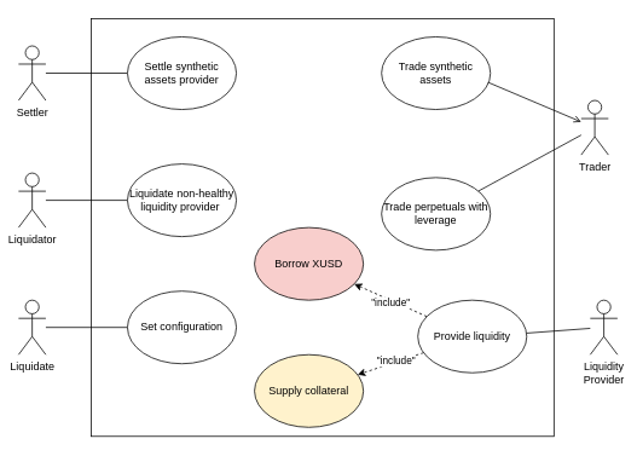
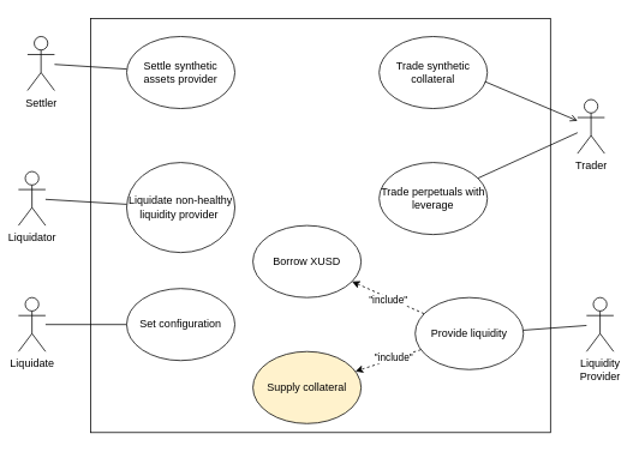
  <mxCell id="0" />
  <mxCell id="1" parent="0" />
  <mxCell id="2" value="Trader" style="shape=umlActor;verticalLabelPosition=bottom;verticalAlign=top;html=1;outlineConnect=0;" vertex="1" parent="1"><mxGeometry x="640" y="110" width="30" height="60" as="geometry" /></mxCell>
  <mxCell id="3" value="Liquidity&lt;div&gt;Provider&lt;/div&gt;&lt;div&gt;&lt;br&gt;&lt;/div&gt;" style="shape=umlActor;verticalLabelPosition=bottom;verticalAlign=top;html=1;outlineConnect=0;" vertex="1" parent="1"><mxGeometry x="650" y="330" width="30" height="60" as="geometry" /></mxCell>
  <mxCell id="4" value="Liquidator" style="shape=umlActor;verticalLabelPosition=bottom;verticalAlign=top;html=1;outlineConnect=0;" vertex="1" parent="1"><mxGeometry x="20" y="190" width="30" height="60" as="geometry" /></mxCell>
- <mxCell id="5" value="Settler" style="shape=umlActor;verticalLabelPosition=bottom;verticalAlign=top;html=1;outlineConnect=0;" vertex="1" parent="1"><mxGeometry x="20" y="50" width="30" height="60" as="geometry" /></mxCell>
+ <mxCell id="5" value="Settler" style="shape=umlActor;verticalLabelPosition=bottom;verticalAlign=top;html=1;outlineConnect=0;" vertex="1" parent="1"><mxGeometry x="30" y="40" width="30" height="60" as="geometry" /></mxCell>
  <mxCell id="6" value="" style="rounded=0;orthogonalLoop=1;jettySize=auto;html=1;dashed=1;" edge="1" parent="1" source="11" target="12"><mxGeometry relative="1" as="geometry" /></mxCell>
  <mxCell id="7" value="&quot;include&quot;" style="edgeLabel;html=1;align=center;verticalAlign=middle;resizable=0;points=[];" vertex="1" connectable="0" parent="6"><mxGeometry x="-0.172" y="-2" relative="1" as="geometry"><mxPoint as="offset" /></mxGeometry></mxCell>
  <mxCell id="8" value="" style="rounded=0;orthogonalLoop=1;jettySize=auto;html=1;dashed=1;" edge="1" parent="1" source="11" target="13"><mxGeometry relative="1" as="geometry" /></mxCell>
  <mxCell id="9" value="&quot;include&quot;" style="edgeLabel;html=1;align=center;verticalAlign=middle;resizable=0;points=[];" vertex="1" connectable="0" parent="8"><mxGeometry x="-0.013" y="2" relative="1" as="geometry"><mxPoint as="offset" /></mxGeometry></mxCell>
  <mxCell id="10" style="edgeStyle=none;shape=connector;rounded=0;orthogonalLoop=1;jettySize=auto;html=1;strokeColor=default;align=center;verticalAlign=middle;fontFamily=Helvetica;fontSize=11;fontColor=default;labelBackgroundColor=default;endArrow=none;endFill=0;" edge="1" parent="1" source="11" target="3"><mxGeometry relative="1" as="geometry" /></mxCell>
  <mxCell id="11" value="Provide liquidity" style="ellipse;whiteSpace=wrap;html=1;" vertex="1" parent="1"><mxGeometry x="460" y="330" width="120" height="80" as="geometry" /></mxCell>
  <mxCell id="12" value="Supply collateral" style="ellipse;whiteSpace=wrap;html=1;fillColor=#fff2cc;" vertex="1" parent="1"><mxGeometry x="280" y="390" width="120" height="80" as="geometry" /></mxCell>
- <mxCell id="13" value="Borrow XUSD" style="ellipse;whiteSpace=wrap;html=1;fillColor=#f8cecc;" vertex="1" parent="1"><mxGeometry x="280" y="250" width="120" height="80" as="geometry" /></mxCell>
+ <mxCell id="13" value="Borrow XUSD" style="ellipse;whiteSpace=wrap;html=1;" vertex="1" parent="1"><mxGeometry x="280" y="250" width="120" height="80" as="geometry" /></mxCell>
  <mxCell id="14" style="rounded=0;orthogonalLoop=1;jettySize=auto;html=1;exitX=0.583;exitY=0.375;exitDx=0;exitDy=0;endArrow=open;endFill=0;exitPerimeter=0;" edge="1" parent="1" source="15" target="2"><mxGeometry relative="1" as="geometry" /></mxCell>
- <mxCell id="15" value="Trade synthetic assets" style="ellipse;whiteSpace=wrap;html=1;" vertex="1" parent="1"><mxGeometry x="420" y="40" width="120" height="80" as="geometry" /></mxCell>
+ <mxCell id="15" value="Trade synthetic collateral" style="ellipse;whiteSpace=wrap;html=1;" vertex="1" parent="1"><mxGeometry x="420" y="40" width="120" height="80" as="geometry" /></mxCell>
  <mxCell id="16" style="shape=connector;rounded=0;orthogonalLoop=1;jettySize=auto;html=1;strokeColor=default;align=center;verticalAlign=middle;fontFamily=Helvetica;fontSize=11;fontColor=default;labelBackgroundColor=default;endArrow=none;endFill=0;" edge="1" parent="1" source="17" target="2"><mxGeometry relative="1" as="geometry"><mxPoint x="580" y="50" as="targetPoint" /></mxGeometry></mxCell>
- <mxCell id="17" value="Trade perpetuals with leverage" style="ellipse;whiteSpace=wrap;html=1;" vertex="1" parent="1"><mxGeometry x="420" y="195" width="120" height="80" as="geometry" /></mxCell>
+ <mxCell id="17" value="Trade perpetuals with leverage" style="ellipse;whiteSpace=wrap;html=1;" vertex="1" parent="1"><mxGeometry x="420" y="180" width="120" height="80" as="geometry" /></mxCell>
  <mxCell id="18" style="edgeStyle=none;shape=connector;rounded=0;orthogonalLoop=1;jettySize=auto;html=1;strokeColor=default;align=center;verticalAlign=middle;fontFamily=Helvetica;fontSize=11;fontColor=default;labelBackgroundColor=default;endArrow=none;endFill=0;" edge="1" parent="1" source="19" target="5"><mxGeometry relative="1" as="geometry" /></mxCell>
  <mxCell id="19" value="Settle synthetic assets provider" style="ellipse;whiteSpace=wrap;html=1;" vertex="1" parent="1"><mxGeometry x="140" y="40" width="120" height="80" as="geometry" /></mxCell>
  <mxCell id="20" value="Liquidate" style="shape=umlActor;verticalLabelPosition=bottom;verticalAlign=top;html=1;outlineConnect=0;" vertex="1" parent="1"><mxGeometry x="20" y="330" width="30" height="60" as="geometry" /></mxCell>
  <mxCell id="21" style="edgeStyle=none;shape=connector;rounded=0;orthogonalLoop=1;jettySize=auto;html=1;strokeColor=default;align=center;verticalAlign=middle;fontFamily=Helvetica;fontSize=11;fontColor=default;labelBackgroundColor=default;endArrow=none;endFill=0;" edge="1" parent="1" source="22" target="20"><mxGeometry relative="1" as="geometry" /></mxCell>
  <mxCell id="22" value="Set configuration" style="ellipse;whiteSpace=wrap;html=1;" vertex="1" parent="1"><mxGeometry x="140" y="320" width="120" height="80" as="geometry" /></mxCell>
  <mxCell id="23" style="edgeStyle=none;shape=connector;rounded=0;orthogonalLoop=1;jettySize=auto;html=1;strokeColor=default;align=center;verticalAlign=middle;fontFamily=Helvetica;fontSize=11;fontColor=default;labelBackgroundColor=default;endArrow=none;endFill=0;" edge="1" parent="1" source="24" target="4"><mxGeometry relative="1" as="geometry" /></mxCell>
- <mxCell id="24" value="Liquidate n&lt;span style=&quot;background-color: initial;&quot;&gt;on-healthy liquidity provider&lt;/span&gt;&amp;nbsp;" style="ellipse;whiteSpace=wrap;html=1;" vertex="1" parent="1"><mxGeometry x="140" y="180" width="120" height="80" as="geometry" /></mxCell>
+ <mxCell id="24" value="Liquidate n&lt;span style=&quot;background-color: initial;&quot;&gt;on-healthy liquidity provider&lt;/span&gt;&amp;nbsp;" style="ellipse;whiteSpace=wrap;html=1;" vertex="1" parent="1"><mxGeometry x="140" y="180" width="120" height="100" as="geometry" /></mxCell>
  <mxCell id="25" value="" style="rounded=0;whiteSpace=wrap;html=1;fontFamily=Helvetica;fontSize=11;fontColor=default;labelBackgroundColor=default;fillColor=none;strokeWidth=1;" vertex="1" parent="1"><mxGeometry x="100" y="20" width="510" height="460" as="geometry" /></mxCell>
